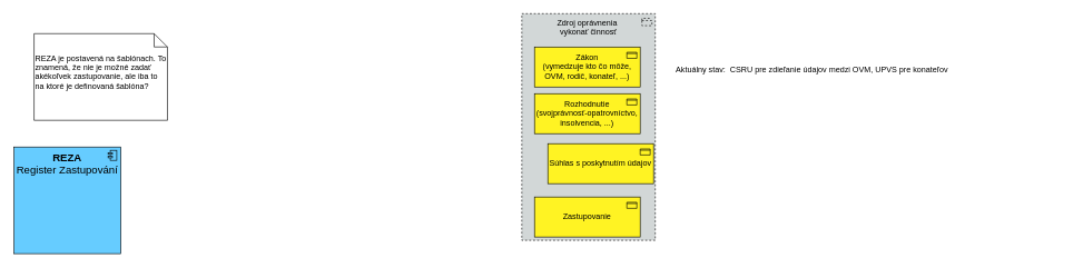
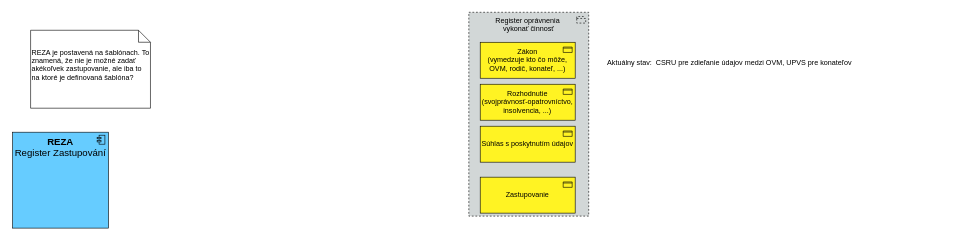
  <mxCell id="0" />
  <mxCell id="1" parent="0" />
- <mxCell id="2" value="Zdroj oprávnenia&amp;nbsp;&lt;div&gt;vykonať činnosť&lt;/div&gt;" style="html=1;outlineConnect=0;whiteSpace=wrap;shape=mxgraph.archimate3.application;appType=grouping;archiType=square;dashed=1;fillColor=#D2D7D7;verticalAlign=top;strokeColor=#000000;" parent="1" vertex="1"><mxGeometry x="781" y="20" width="200" height="340" as="geometry" /></mxCell>
+ <mxCell id="2" value="Register oprávnenia&amp;nbsp;&lt;div&gt;vykonať činnosť&lt;/div&gt;" style="html=1;outlineConnect=0;whiteSpace=wrap;shape=mxgraph.archimate3.application;appType=grouping;archiType=square;dashed=1;fillColor=#D2D7D7;verticalAlign=top;strokeColor=#000000;" parent="1" vertex="1"><mxGeometry x="781" y="20" width="200" height="340" as="geometry" /></mxCell>
  <mxCell id="3" value="&lt;span style=&quot;font-size: 16px;&quot;&gt;&lt;b&gt;REZA&lt;/b&gt;&lt;/span&gt;&lt;div&gt;&lt;span style=&quot;font-size: 16px;&quot;&gt;Register Zastupování&lt;br&gt;&lt;/span&gt;&lt;div&gt;&lt;span style=&quot;text-indent: -0.38in; background-color: transparent; color: light-dark(rgb(0, 0, 0), rgb(255, 255, 255)); vertical-align: baseline;&quot;&gt;&lt;br&gt;&lt;/span&gt;&lt;/div&gt;&lt;div style=&quot;text-align: left; text-indent: -36.48px;&quot;&gt;&lt;br&gt;&lt;/div&gt;&lt;/div&gt;" style="html=1;outlineConnect=0;whiteSpace=wrap;fillColor=#66CCFF;shape=mxgraph.archimate3.application;appType=comp;archiType=square;verticalAlign=top;strokeColor=#000000;" parent="1" vertex="1"><mxGeometry x="20" y="220" width="160" height="160" as="geometry" /></mxCell>
  <mxCell id="4" value="&lt;font face=&quot;Aptos, sans-serif&quot;&gt;REZA je postavená na šablónach. To znamená, že nie je možné zadať akékoľvek zastupovanie, ale iba to na ktoré je definovaná šablóna?&lt;/font&gt;&lt;div&gt;&lt;font face=&quot;Aptos, sans-serif&quot;&gt;&lt;br&gt;&lt;/font&gt;&lt;/div&gt;" style="shape=note;size=20;whiteSpace=wrap;html=1;align=left;" parent="1" vertex="1"><mxGeometry x="50" y="50" width="200" height="130" as="geometry" /></mxCell>
  <mxCell id="5" value="Zákon&lt;div&gt;(vymedzuje kto čo môže,&lt;/div&gt;&lt;div&gt;OVM, rodič, konateľ, ...)&lt;/div&gt;" style="html=1;outlineConnect=0;whiteSpace=wrap;fillColor=#FFF323;shape=mxgraph.archimate3.application;appType=passive;archiType=square;strokeColor=#000000;" parent="1" vertex="1"><mxGeometry x="800.003" y="70" width="158.421" height="60" as="geometry" /></mxCell>
  <mxCell id="6" value="Rozhodnutie&lt;div&gt;(svojprávnosť-opatrovníctvo, insolvencia, ...)&lt;/div&gt;" style="html=1;outlineConnect=0;whiteSpace=wrap;fillColor=#FFF323;shape=mxgraph.archimate3.application;appType=passive;archiType=square;strokeColor=#000000;" parent="1" vertex="1"><mxGeometry x="800.003" y="140" width="158.421" height="60" as="geometry" /></mxCell>
- <mxCell id="7" value="Súhlas s poskytnutím údajov" style="html=1;outlineConnect=0;whiteSpace=wrap;fillColor=#FFF323;shape=mxgraph.archimate3.application;appType=passive;archiType=square;strokeColor=#000000;" parent="1" vertex="1"><mxGeometry x="820.003" y="215" width="158.421" height="60" as="geometry" /></mxCell>
+ <mxCell id="7" value="Súhlas s poskytnutím údajov" style="html=1;outlineConnect=0;whiteSpace=wrap;fillColor=#FFF323;shape=mxgraph.archimate3.application;appType=passive;archiType=square;strokeColor=#000000;" parent="1" vertex="1"><mxGeometry x="800.003" y="210" width="158.421" height="60" as="geometry" /></mxCell>
  <mxCell id="8" value="Zastupovanie" style="html=1;outlineConnect=0;whiteSpace=wrap;fillColor=#FFF323;shape=mxgraph.archimate3.application;appType=passive;archiType=square;strokeColor=#000000;" parent="1" vertex="1"><mxGeometry x="800.003" y="294.996" width="158.421" height="60" as="geometry" /></mxCell>
  <mxCell id="9" value="Aktuálny stav:&amp;nbsp; CSRU pre zdieľanie údajov medzi OVM, UPVS pre konateľov" style="text;strokeColor=none;align=left;fillColor=none;html=1;verticalAlign=middle;whiteSpace=wrap;rounded=0;" parent="1" vertex="1"><mxGeometry x="1010" y="90" width="590" height="30" as="geometry" /></mxCell>
